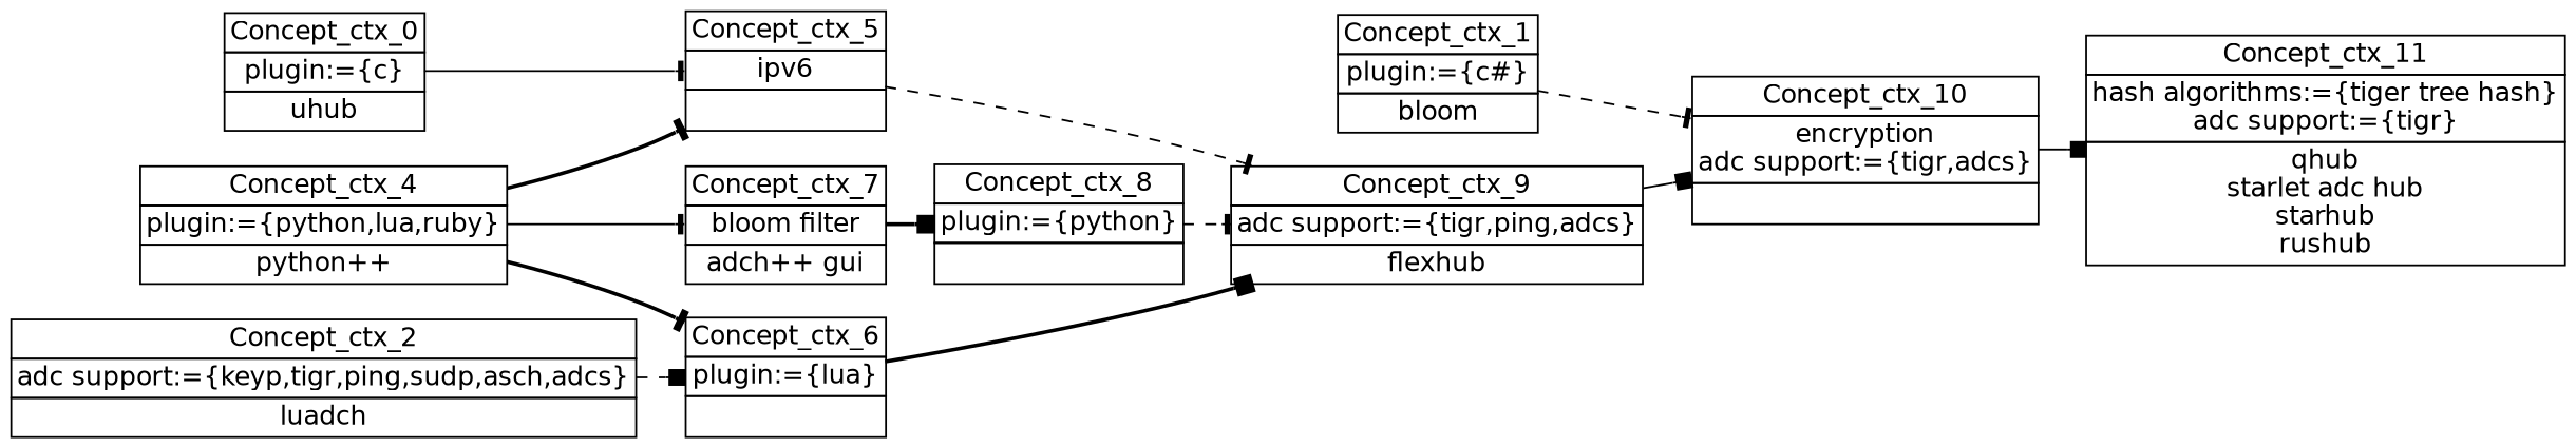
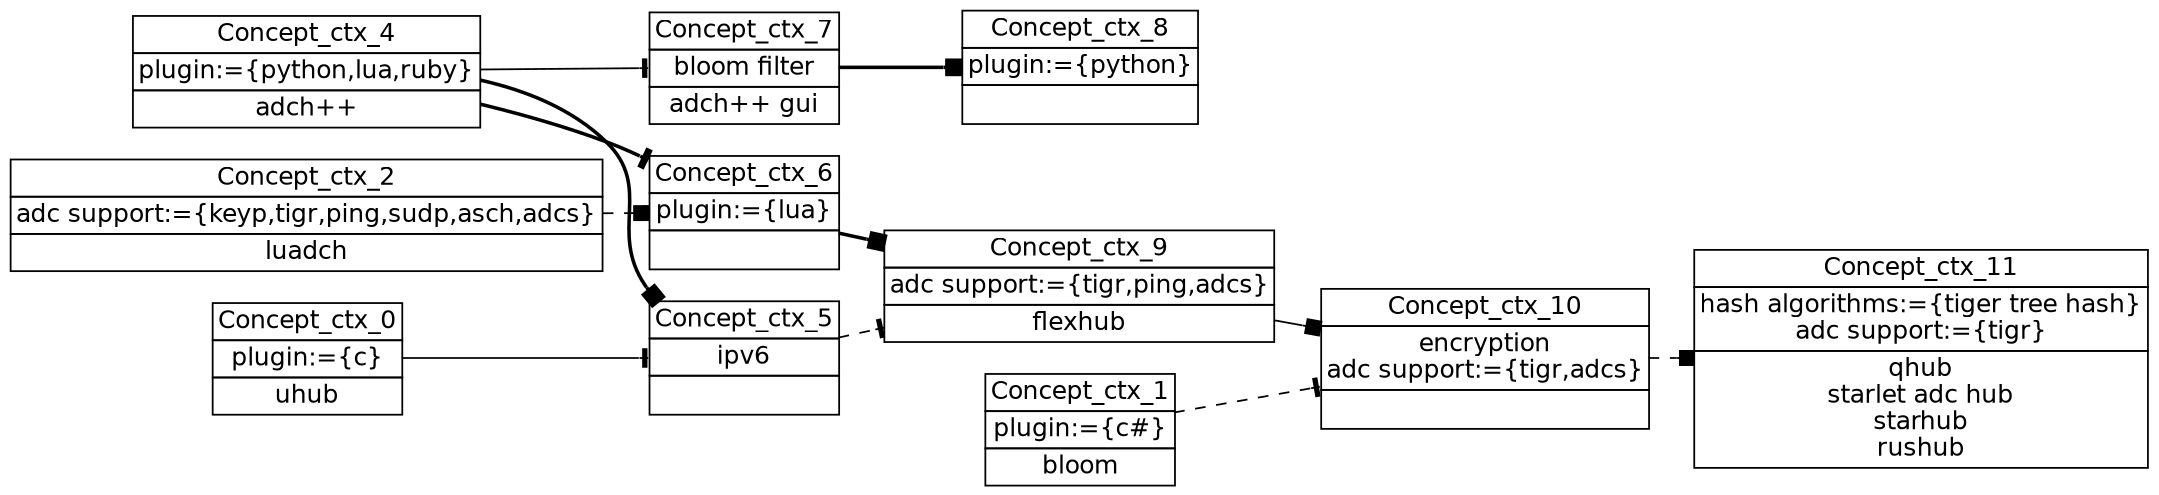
  digraph {
    nodesep=0.2
    rankdir=LR
    ranksep=0.3
    node [fontname="DejaVu Sans" margin="0.03,0.03" shape=none]
    edge [arrowhead=tee headport=p style=dashed tailport=p]
    n1 [label=<<table border="0" cellborder="1" cellspacing="0" port="p"><tr><td>Concept_ctx_1</td></tr><tr><td>plugin:={c#}<br/></td></tr><tr><td>bloom<br/></td></tr></table>>]
    n2 [label=<<table border="0" cellborder="1" cellspacing="0" port="p"><tr><td>Concept_ctx_10</td></tr><tr><td>encryption<br/>adc support:={tigr,adcs}<br/></td></tr><tr><td><br/></td></tr></table>>]
    n3 [label=<<table border="0" cellborder="1" cellspacing="0" port="p"><tr><td>Concept_ctx_11</td></tr><tr><td>hash algorithms:={tiger tree hash}<br/>adc support:={tigr}<br/></td></tr><tr><td>qhub<br/>starlet adc hub<br/>starhub<br/>rushub<br/></td></tr></table>>]
    n4 [label=<<table border="0" cellborder="1" cellspacing="0" port="p"><tr><td>Concept_ctx_0</td></tr><tr><td>plugin:={c}<br/></td></tr><tr><td>uhub<br/></td></tr></table>>]
    n5 [label=<<table border="0" cellborder="1" cellspacing="0" port="p"><tr><td>Concept_ctx_5</td></tr><tr><td>ipv6<br/></td></tr><tr><td><br/></td></tr></table>>]
    n6 [label=<<table border="0" cellborder="1" cellspacing="0" port="p"><tr><td>Concept_ctx_9</td></tr><tr><td>adc support:={tigr,ping,adcs}<br/></td></tr><tr><td>flexhub<br/></td></tr></table>>]
    n7 [label=<<table border="0" cellborder="1" cellspacing="0" port="p"><tr><td>Concept_ctx_8</td></tr><tr><td>plugin:={python}<br/></td></tr><tr><td><br/></td></tr></table>>]
-   n8 [label=<<table border="0" cellborder="1" cellspacing="0" port="p"><tr><td>Concept_ctx_4</td></tr><tr><td>plugin:={python,lua,ruby}<br/></td></tr><tr><td>python++<br/></td></tr></table>>]
+   n8 [label=<<table border="0" cellborder="1" cellspacing="0" port="p"><tr><td>Concept_ctx_4</td></tr><tr><td>plugin:={python,lua,ruby}<br/></td></tr><tr><td>adch++<br/></td></tr></table>>]
    n9 [label=<<table border="0" cellborder="1" cellspacing="0" port="p"><tr><td>Concept_ctx_6</td></tr><tr><td>plugin:={lua}<br/></td></tr><tr><td><br/></td></tr></table>>]
    n10 [label=<<table border="0" cellborder="1" cellspacing="0" port="p"><tr><td>Concept_ctx_7</td></tr><tr><td>bloom filter<br/></td></tr><tr><td>adch++ gui<br/></td></tr></table>>]
    n11 [label=<<table border="0" cellborder="1" cellspacing="0" port="p"><tr><td>Concept_ctx_2</td></tr><tr><td>adc support:={keyp,tigr,ping,sudp,asch,adcs}<br/></td></tr><tr><td>luadch<br/></td></tr></table>>]
    n1 -> n2
-   n2 -> n3 [arrowhead=box style=solid]
+   n2 -> n3 [arrowhead=box]
    n4 -> n5 [style=solid]
    n5 -> n6
    n6 -> n2 [arrowhead=box style=solid]
-   n7 -> n6
-   n8 -> n5 [style=bold]
+   n8 -> n5 [arrowhead=box style=bold]
    n8 -> n9 [style=bold]
    n8 -> n10 [style=solid]
    n9 -> n6 [arrowhead=box style=bold]
    n10 -> n7 [arrowhead=box style=bold]
    n11 -> n9 [arrowhead=box]
  }
